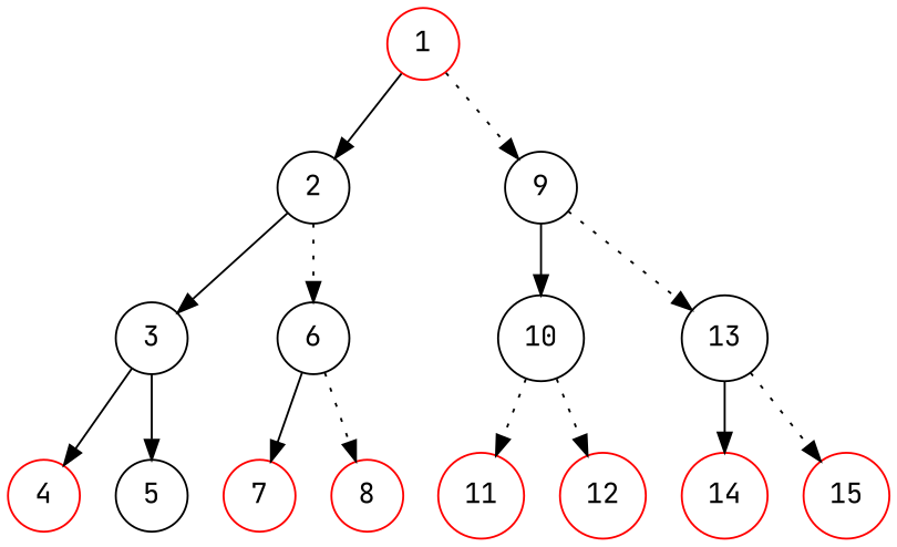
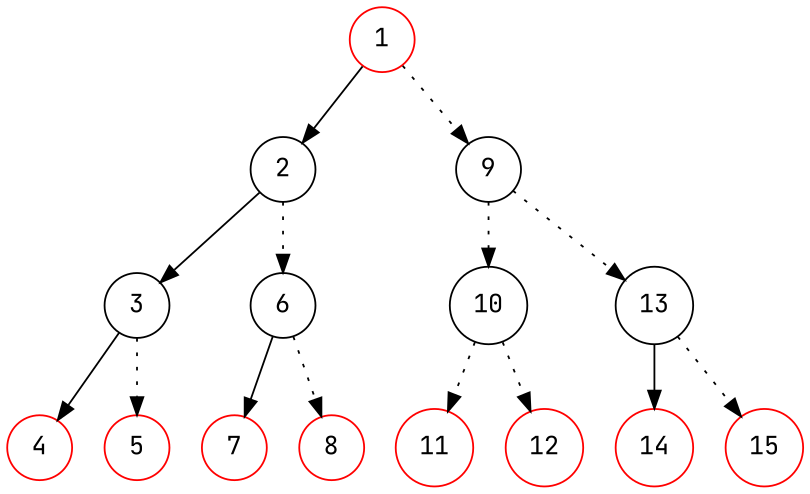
  digraph {
    fontname="JetBrains Mono"
    node [fontname="JetBrains Mono" shape=circle color=red]
    edge [fontname="JetBrains Mono" style=dotted]
    2 [color=""]
    1
    9 [color=""]
    3 [color=""]
    6 [color=""]
    10 [color=""]
    13 [color=""]
    4
-   5 [color=black]
+   5
    7
    8
    11
    12
    14
    15
    2 -> 3 [style=""]
    2 -> 6
    1 -> 2 [style=""]
    1 -> 9
-   9 -> 10 [style=""]
+   9 -> 10
    9 -> 13
    3 -> 4 [style=""]
-   3 -> 5 [style=solid]
+   3 -> 5
    6 -> 7 [style=""]
    6 -> 8
    10 -> 11
    10 -> 12
    13 -> 14 [style=""]
    13 -> 15
  }
